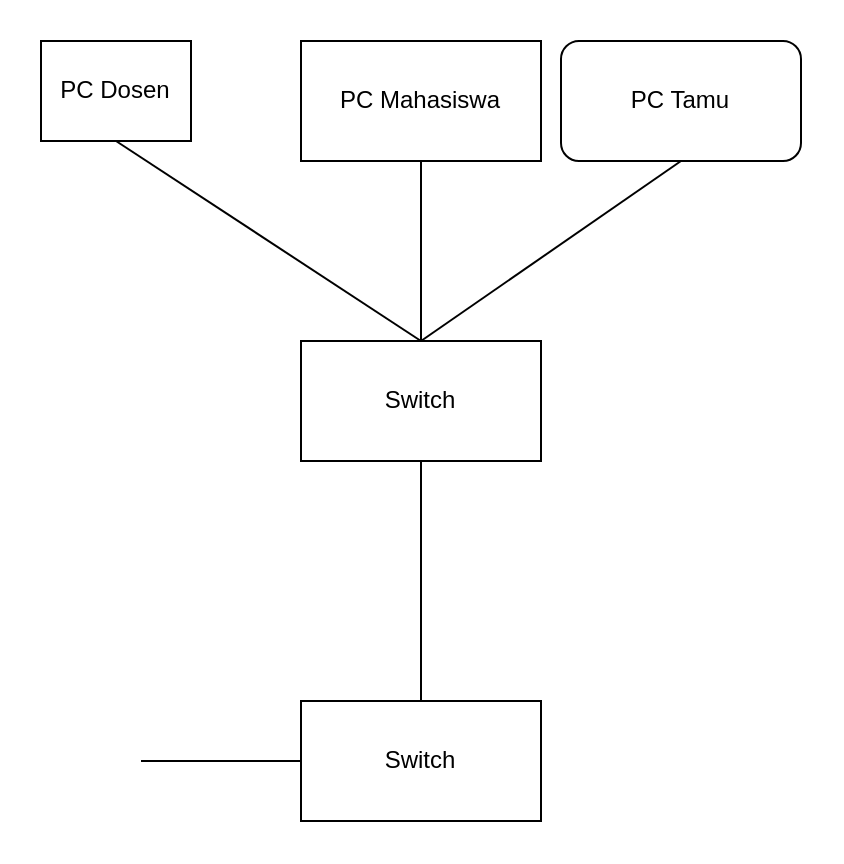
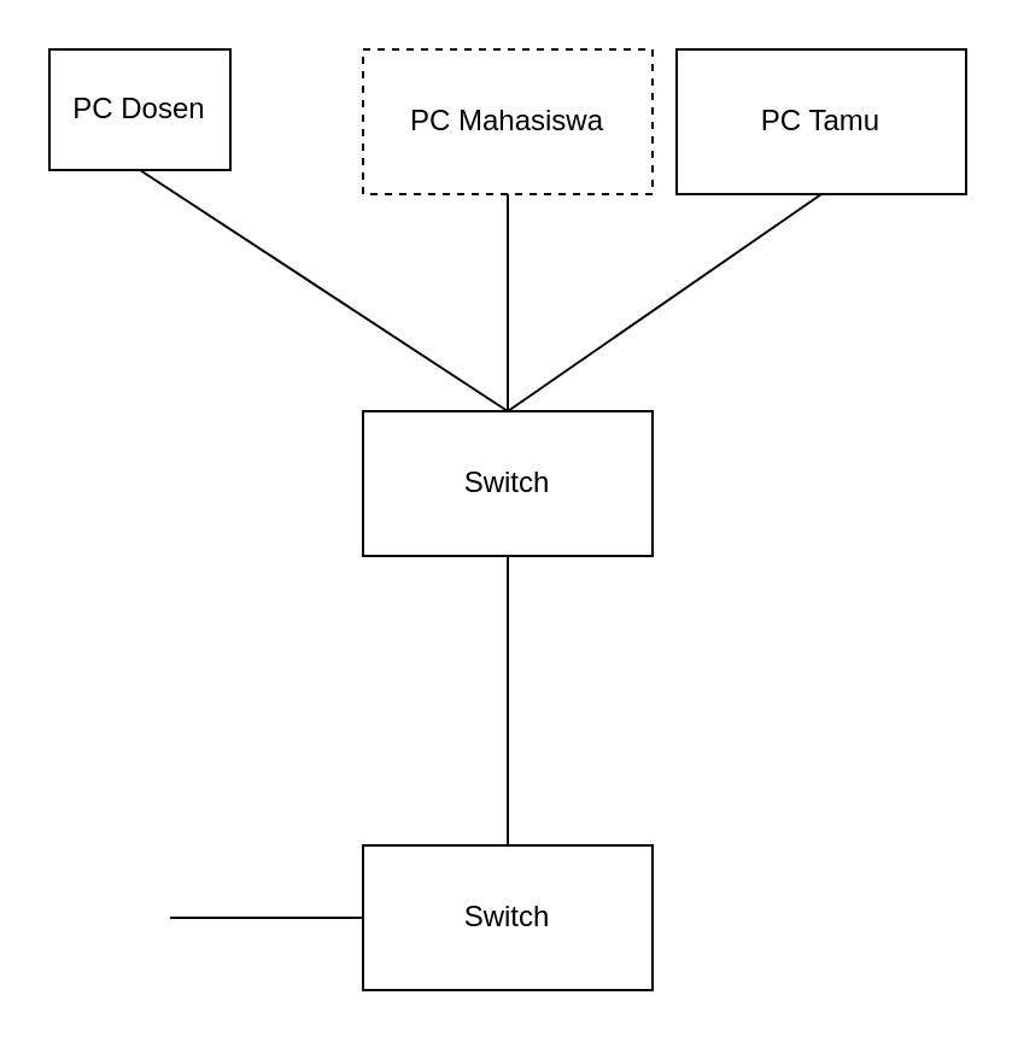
  <mxCell id="0" />
  <mxCell id="1" parent="0" />
- <mxCell id="2" value="PC Mahasiswa" style="rounded=0;whiteSpace=wrap;html=1;" vertex="1" parent="1"><mxGeometry x="150" width="120" height="60" as="geometry" y="20" /></mxCell>
+ <mxCell id="2" value="PC Mahasiswa" style="rounded=0;whiteSpace=wrap;html=1;dashed=1;" vertex="1" parent="1"><mxGeometry x="150" width="120" height="60" as="geometry" y="20" /></mxCell>
  <mxCell id="3" value="PC Dosen" style="rounded=0;whiteSpace=wrap;html=1;" vertex="1" parent="1"><mxGeometry x="20" y="20" width="75" height="50" as="geometry" /></mxCell>
- <mxCell id="4" value="PC Tamu" style="whiteSpace=wrap;html=1;rounded=1;" vertex="1" parent="1"><mxGeometry x="280" width="120" height="60" as="geometry" y="20" /></mxCell>
+ <mxCell id="4" value="PC Tamu" style="rounded=0;whiteSpace=wrap;html=1;" vertex="1" parent="1"><mxGeometry x="280" width="120" height="60" as="geometry" y="20" /></mxCell>
  <mxCell id="5" value="Switch" style="rounded=0;whiteSpace=wrap;html=1;" vertex="1" parent="1"><mxGeometry x="150" y="170" width="120" height="60" as="geometry" /></mxCell>
  <mxCell id="6" value="" style="endArrow=none;html=1;rounded=0;exitX=0.5;exitY=1;exitDx=0;exitDy=0;entryX=0.5;entryY=0;entryDx=0;entryDy=0;" edge="1" parent="1" source="3" target="5"><mxGeometry width="50" height="50" relative="1" as="geometry"><mxPoint x="160" y="200" as="sourcePoint" /><mxPoint x="210" y="150" as="targetPoint" /></mxGeometry></mxCell>
  <mxCell id="7" value="" style="endArrow=none;html=1;rounded=0;exitX=0.5;exitY=1;exitDx=0;exitDy=0;entryX=0.5;entryY=0;entryDx=0;entryDy=0;" edge="1" parent="1" source="2" target="5"><mxGeometry width="50" height="50" relative="1" as="geometry"><mxPoint x="230" y="150" as="sourcePoint" /><mxPoint x="360" y="240" as="targetPoint" /></mxGeometry></mxCell>
  <mxCell id="8" value="" style="endArrow=none;html=1;rounded=0;exitX=0.5;exitY=1;exitDx=0;exitDy=0;entryX=0.5;entryY=0;entryDx=0;entryDy=0;" edge="1" parent="1" source="4" target="5"><mxGeometry width="50" height="50" relative="1" as="geometry"><mxPoint x="250" y="150" as="sourcePoint" /><mxPoint x="250" y="240" as="targetPoint" /></mxGeometry></mxCell>
  <mxCell id="9" value="Switch" style="rounded=0;whiteSpace=wrap;html=1;" vertex="1" parent="1"><mxGeometry x="150" y="350" width="120" height="60" as="geometry" /></mxCell>
  <mxCell id="10" value="" style="endArrow=none;html=1;rounded=0;entryX=0.5;entryY=1;entryDx=0;entryDy=0;exitX=0.5;exitY=0;exitDx=0;exitDy=0;" edge="1" parent="1" source="9" target="5"><mxGeometry width="50" height="50" relative="1" as="geometry"><mxPoint x="160" y="400" as="sourcePoint" /><mxPoint x="210" y="350" as="targetPoint" /></mxGeometry></mxCell>
  <mxCell id="11" value="" style="endArrow=none;html=1;rounded=0;entryX=0;entryY=0.5;entryDx=0;entryDy=0;" edge="1" parent="1" target="9"><mxGeometry width="50" height="50" relative="1" as="geometry"><mxPoint x="70" y="380" as="sourcePoint" /><mxPoint x="120" y="300" as="targetPoint" /></mxGeometry></mxCell>
